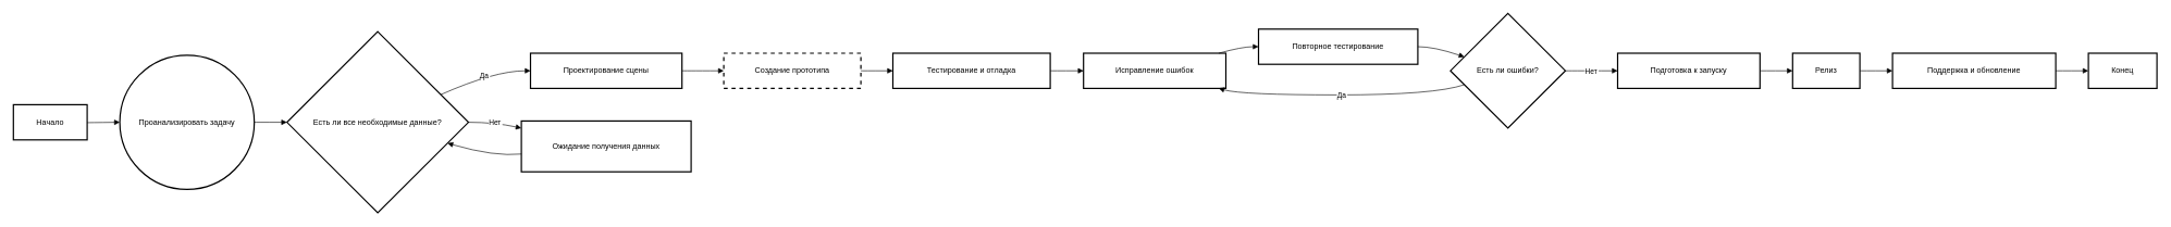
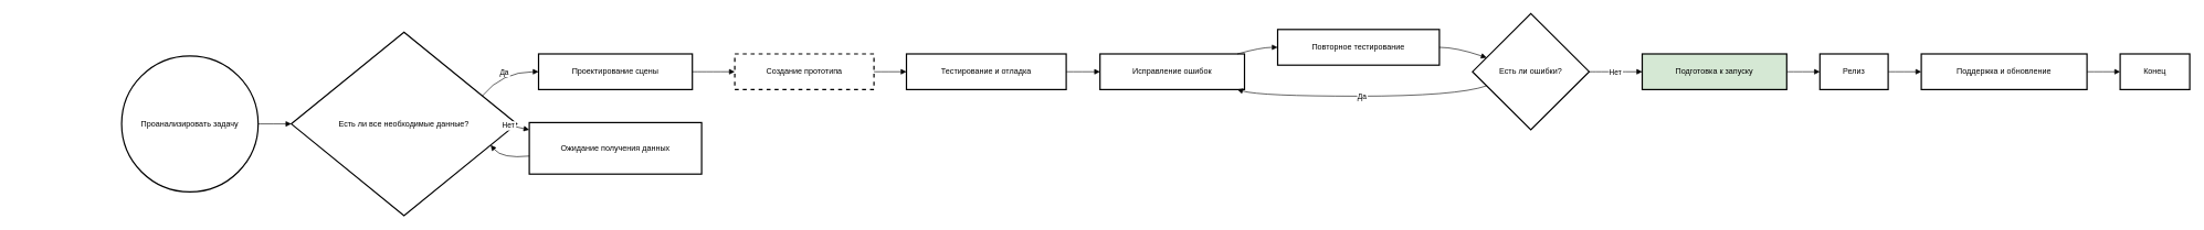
  <mxCell id="0" />
  <mxCell id="1" parent="0" />
- <mxCell id="2" value="Начало" style="whiteSpace=wrap;strokeWidth=2;" vertex="1" parent="1"><mxGeometry x="20" y="160" width="113" height="54" as="geometry" /></mxCell>
  <mxCell id="3" value="Проанализировать задачу" style="ellipse;aspect=fixed;strokeWidth=2;whiteSpace=wrap;" vertex="1" parent="1"><mxGeometry x="183" y="84" width="206" height="206" as="geometry" /></mxCell>
- <mxCell id="4" value="Есть ли все необходимые данные?" style="rhombus;strokeWidth=2;whiteSpace=wrap;" vertex="1" parent="1"><mxGeometry x="439" y="48" width="278" height="278" as="geometry" /></mxCell>
+ <mxCell id="4" value="Есть ли все необходимые данные?" style="rhombus;strokeWidth=2;whiteSpace=wrap;" vertex="1" parent="1"><mxGeometry x="439" y="48" width="340" height="278" as="geometry" /></mxCell>
  <mxCell id="5" value="Проектирование сцены" style="whiteSpace=wrap;strokeWidth=2;" vertex="1" parent="1"><mxGeometry x="812" y="81" width="232" height="54" as="geometry" /></mxCell>
  <mxCell id="6" value="Ожидание получения данных" style="whiteSpace=wrap;strokeWidth=2;" vertex="1" parent="1"><mxGeometry x="798" y="185" width="260" height="78" as="geometry" /></mxCell>
  <mxCell id="7" value="Создание прототипа" style="whiteSpace=wrap;strokeWidth=2;dashed=1;" vertex="1" parent="1"><mxGeometry x="1108" y="81" width="210" height="54" as="geometry" /></mxCell>
  <mxCell id="8" value="Тестирование и отладка" style="whiteSpace=wrap;strokeWidth=2;" vertex="1" parent="1"><mxGeometry x="1367" y="81" width="241" height="54" as="geometry" /></mxCell>
  <mxCell id="9" value="Исправление ошибок" style="whiteSpace=wrap;strokeWidth=2;" vertex="1" parent="1"><mxGeometry x="1659" y="81" width="218" height="54" as="geometry" /></mxCell>
  <mxCell id="10" value="Повторное тестирование" style="whiteSpace=wrap;strokeWidth=2;" vertex="1" parent="1"><mxGeometry x="1927" y="44" width="244" height="54" as="geometry" /></mxCell>
  <mxCell id="11" value="Есть ли ошибки?" style="rhombus;strokeWidth=2;whiteSpace=wrap;" vertex="1" parent="1"><mxGeometry x="2221" y="20" width="176" height="176" as="geometry" /></mxCell>
- <mxCell id="12" value="Подготовка к запуску" style="whiteSpace=wrap;strokeWidth=2;" vertex="1" parent="1"><mxGeometry x="2477" y="81" width="218" height="54" as="geometry" /></mxCell>
+ <mxCell id="12" value="Подготовка к запуску" style="whiteSpace=wrap;strokeWidth=2;fillColor=#d5e8d4;" vertex="1" parent="1"><mxGeometry x="2477" y="81" width="218" height="54" as="geometry" /></mxCell>
  <mxCell id="13" value="Релиз" style="whiteSpace=wrap;strokeWidth=2;" vertex="1" parent="1"><mxGeometry x="2745" y="81" width="103" height="54" as="geometry" /></mxCell>
  <mxCell id="14" value="Поддержка и обновление" style="whiteSpace=wrap;strokeWidth=2;" vertex="1" parent="1"><mxGeometry x="2898" y="81" width="250" height="54" as="geometry" /></mxCell>
  <mxCell id="15" value="Конец" style="whiteSpace=wrap;strokeWidth=2;" vertex="1" parent="1"><mxGeometry x="3198" y="81" width="105" height="54" as="geometry" /></mxCell>
- <mxCell id="16" value="" style="curved=1;startArrow=none;endArrow=block;exitX=1;exitY=0.51;entryX=0;entryY=0.5;" edge="1" parent="1" source="2" target="3"><mxGeometry relative="1" as="geometry"><Array as="points" /></mxGeometry></mxCell>
  <mxCell id="17" value="" style="curved=1;startArrow=none;endArrow=block;exitX=1;exitY=0.5;entryX=0;entryY=0.5;" edge="1" parent="1" source="3" target="4"><mxGeometry relative="1" as="geometry"><Array as="points" /></mxGeometry></mxCell>
  <mxCell id="18" value="Да" style="curved=1;startArrow=none;endArrow=block;exitX=1;exitY=0.28;entryX=0;entryY=0.5;" edge="1" parent="1" source="4" target="5"><mxGeometry relative="1" as="geometry"><Array as="points"><mxPoint x="757" y="108" /></Array></mxGeometry></mxCell>
  <mxCell id="19" value="Нет" style="curved=1;startArrow=none;endArrow=block;exitX=1;exitY=0.5;entryX=0;entryY=0.14;" edge="1" parent="1" source="4" target="6"><mxGeometry relative="1" as="geometry"><Array as="points"><mxPoint x="757" y="187" /></Array></mxGeometry></mxCell>
  <mxCell id="20" value="" style="curved=1;startArrow=none;endArrow=block;exitX=0;exitY=0.65;entryX=1;entryY=0.65;" edge="1" parent="1" source="6" target="4"><mxGeometry relative="1" as="geometry"><Array as="points"><mxPoint x="757" y="240" /></Array></mxGeometry></mxCell>
  <mxCell id="21" value="" style="curved=1;startArrow=none;endArrow=block;exitX=1;exitY=0.5;entryX=0;entryY=0.5;" edge="1" parent="1" source="5" target="7"><mxGeometry relative="1" as="geometry"><Array as="points" /></mxGeometry></mxCell>
  <mxCell id="22" value="" style="curved=1;startArrow=none;endArrow=block;exitX=1;exitY=0.5;entryX=0;entryY=0.5;" edge="1" parent="1" source="7" target="8"><mxGeometry relative="1" as="geometry"><Array as="points" /></mxGeometry></mxCell>
  <mxCell id="23" value="" style="curved=1;startArrow=none;endArrow=block;exitX=1;exitY=0.5;entryX=0;entryY=0.5;" edge="1" parent="1" source="8" target="9"><mxGeometry relative="1" as="geometry"><Array as="points" /></mxGeometry></mxCell>
  <mxCell id="24" value="" style="curved=1;startArrow=none;endArrow=block;exitX=0.95;exitY=0;entryX=0;entryY=0.5;" edge="1" parent="1" source="9" target="10"><mxGeometry relative="1" as="geometry"><Array as="points"><mxPoint x="1902" y="71" /></Array></mxGeometry></mxCell>
  <mxCell id="25" value="" style="curved=1;startArrow=none;endArrow=block;exitX=1;exitY=0.5;entryX=0;entryY=0.34;" edge="1" parent="1" source="10" target="11"><mxGeometry relative="1" as="geometry"><Array as="points"><mxPoint x="2196" y="71" /></Array></mxGeometry></mxCell>
  <mxCell id="26" value="Да" style="curved=1;startArrow=none;endArrow=block;exitX=0;exitY=0.66;entryX=0.95;entryY=1;" edge="1" parent="1" source="11" target="9"><mxGeometry relative="1" as="geometry"><Array as="points"><mxPoint x="2196" y="145" /><mxPoint x="1902" y="145" /></Array></mxGeometry></mxCell>
  <mxCell id="27" value="Нет" style="curved=1;startArrow=none;endArrow=block;exitX=1;exitY=0.5;entryX=0;entryY=0.5;" edge="1" parent="1" source="11" target="12"><mxGeometry relative="1" as="geometry"><Array as="points" /></mxGeometry></mxCell>
  <mxCell id="28" value="" style="curved=1;startArrow=none;endArrow=block;exitX=1;exitY=0.5;entryX=0;entryY=0.5;" edge="1" parent="1" source="12" target="13"><mxGeometry relative="1" as="geometry"><Array as="points" /></mxGeometry></mxCell>
  <mxCell id="29" value="" style="curved=1;startArrow=none;endArrow=block;exitX=1;exitY=0.5;entryX=0;entryY=0.5;" edge="1" parent="1" source="13" target="14"><mxGeometry relative="1" as="geometry"><Array as="points" /></mxGeometry></mxCell>
  <mxCell id="30" value="" style="curved=1;startArrow=none;endArrow=block;exitX=1;exitY=0.5;entryX=0;entryY=0.5;" edge="1" parent="1" source="14" target="15"><mxGeometry relative="1" as="geometry"><Array as="points" /></mxGeometry></mxCell>
